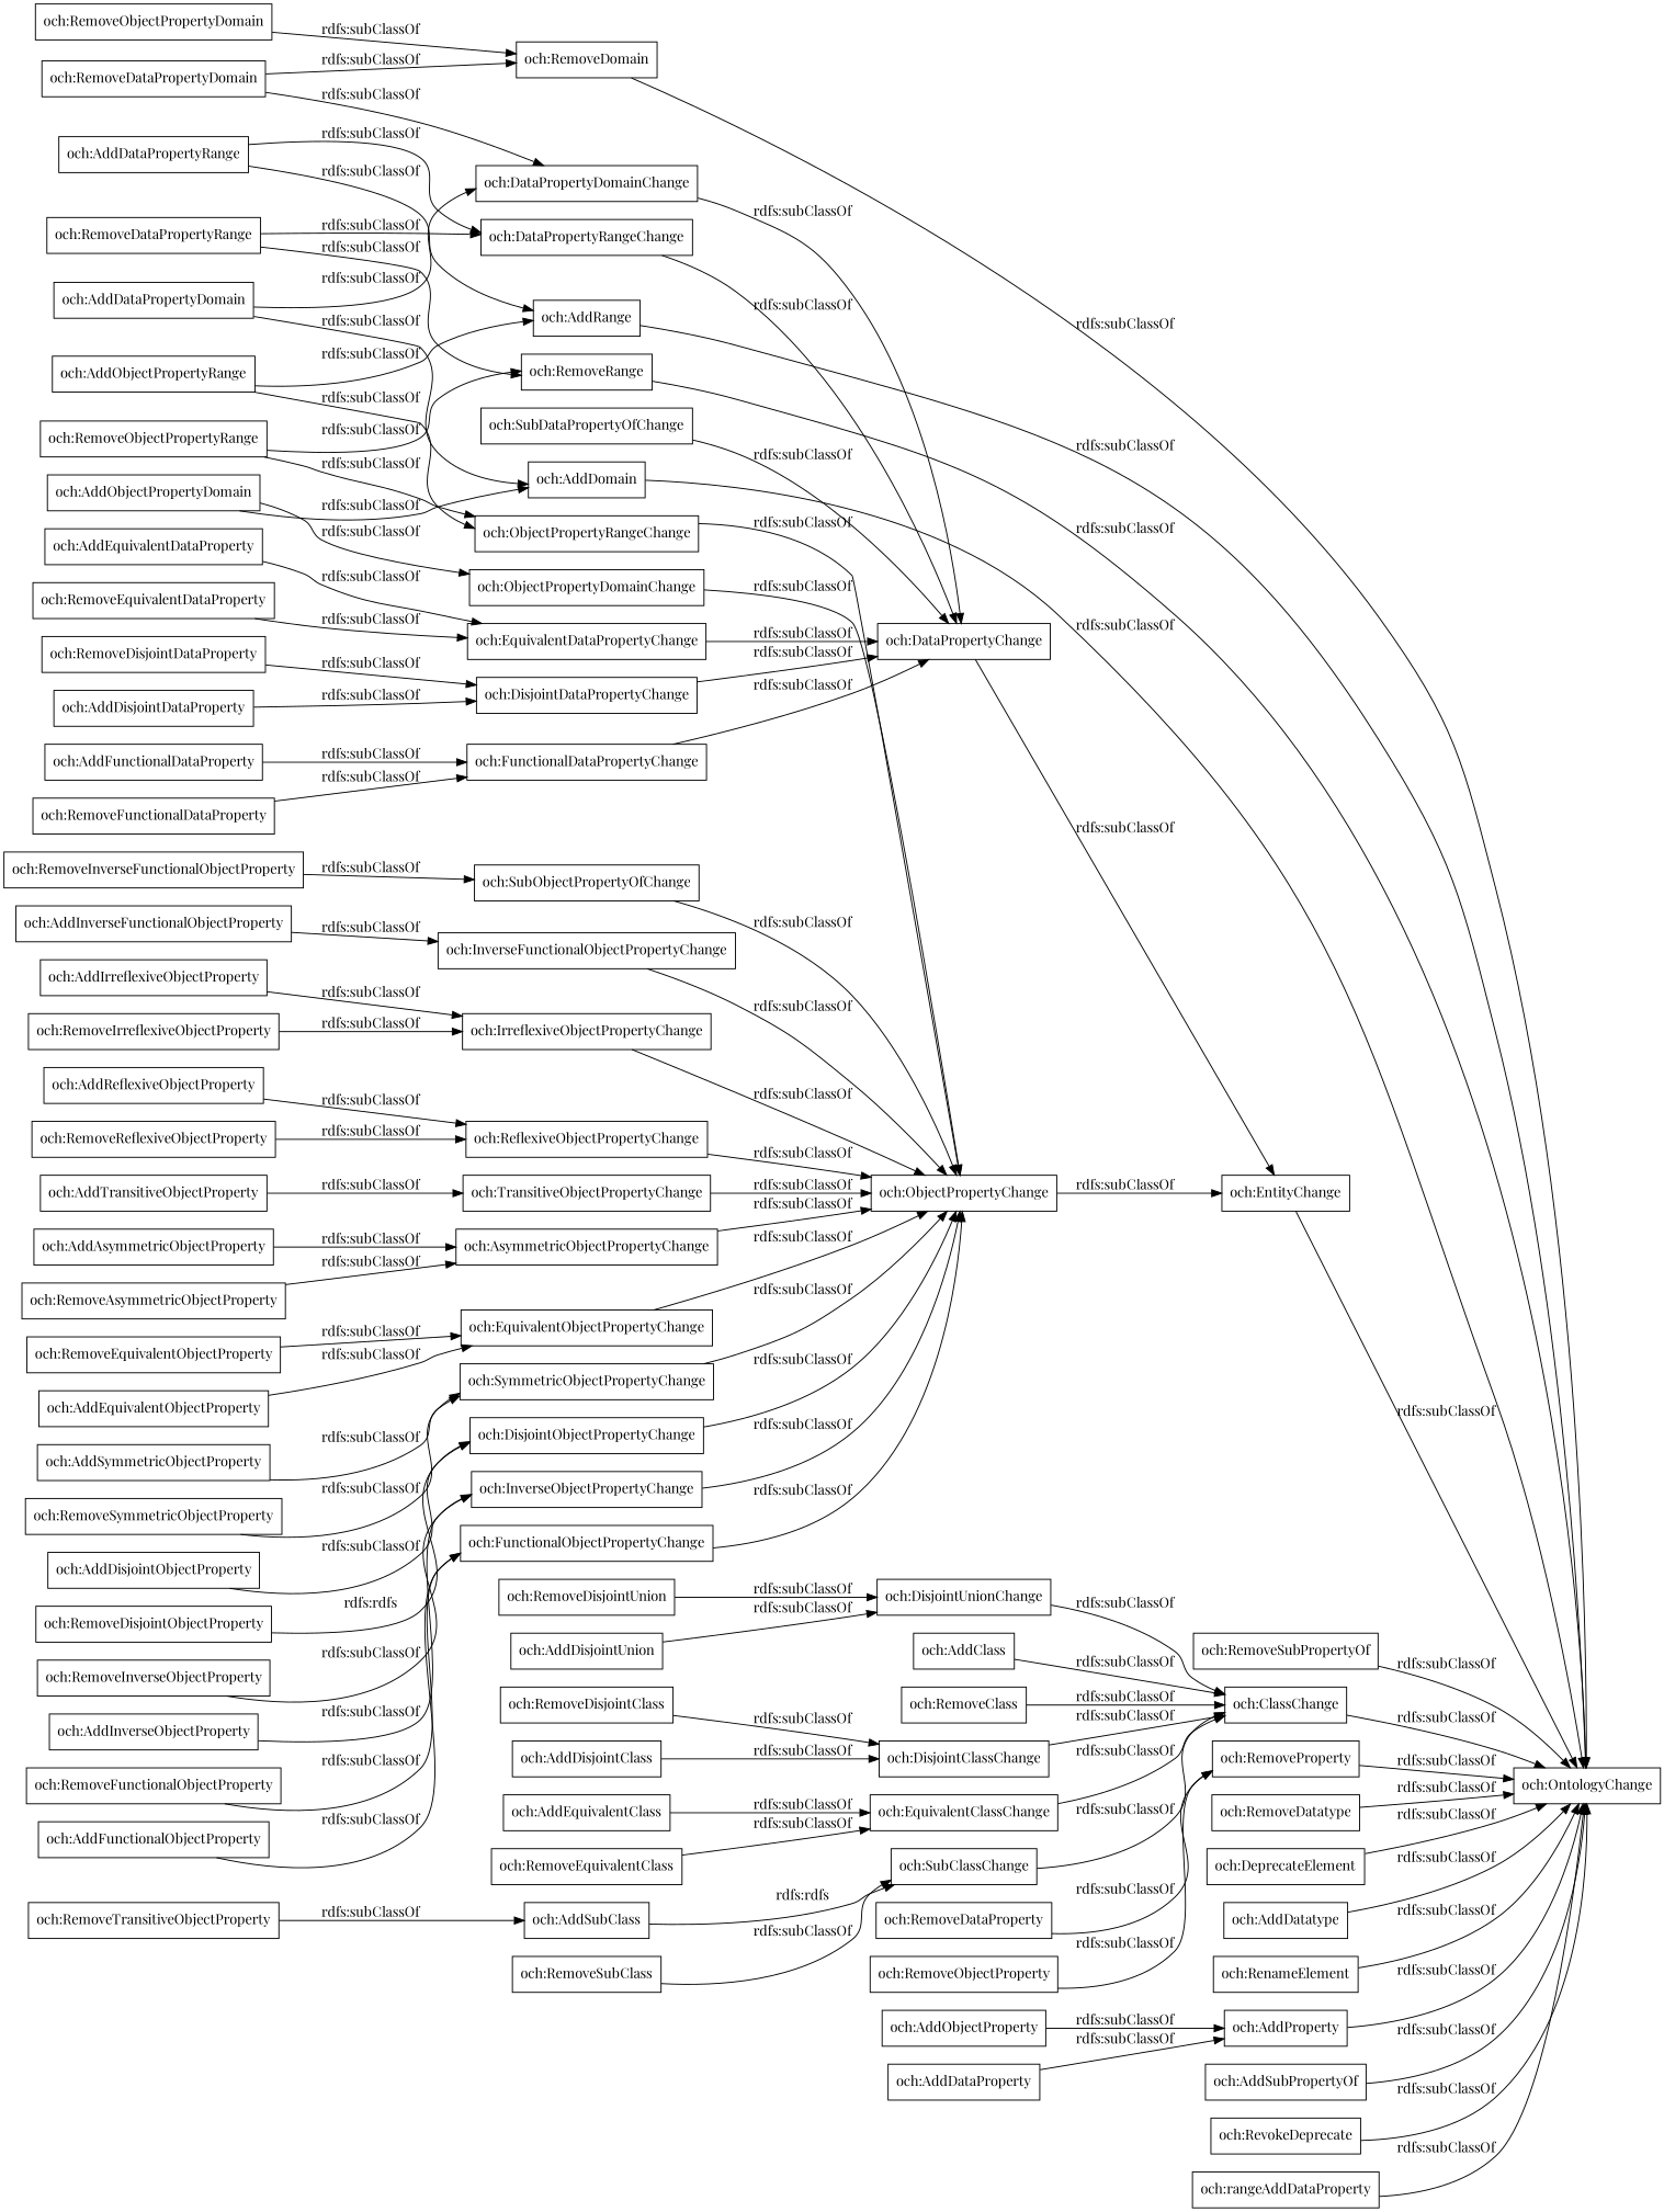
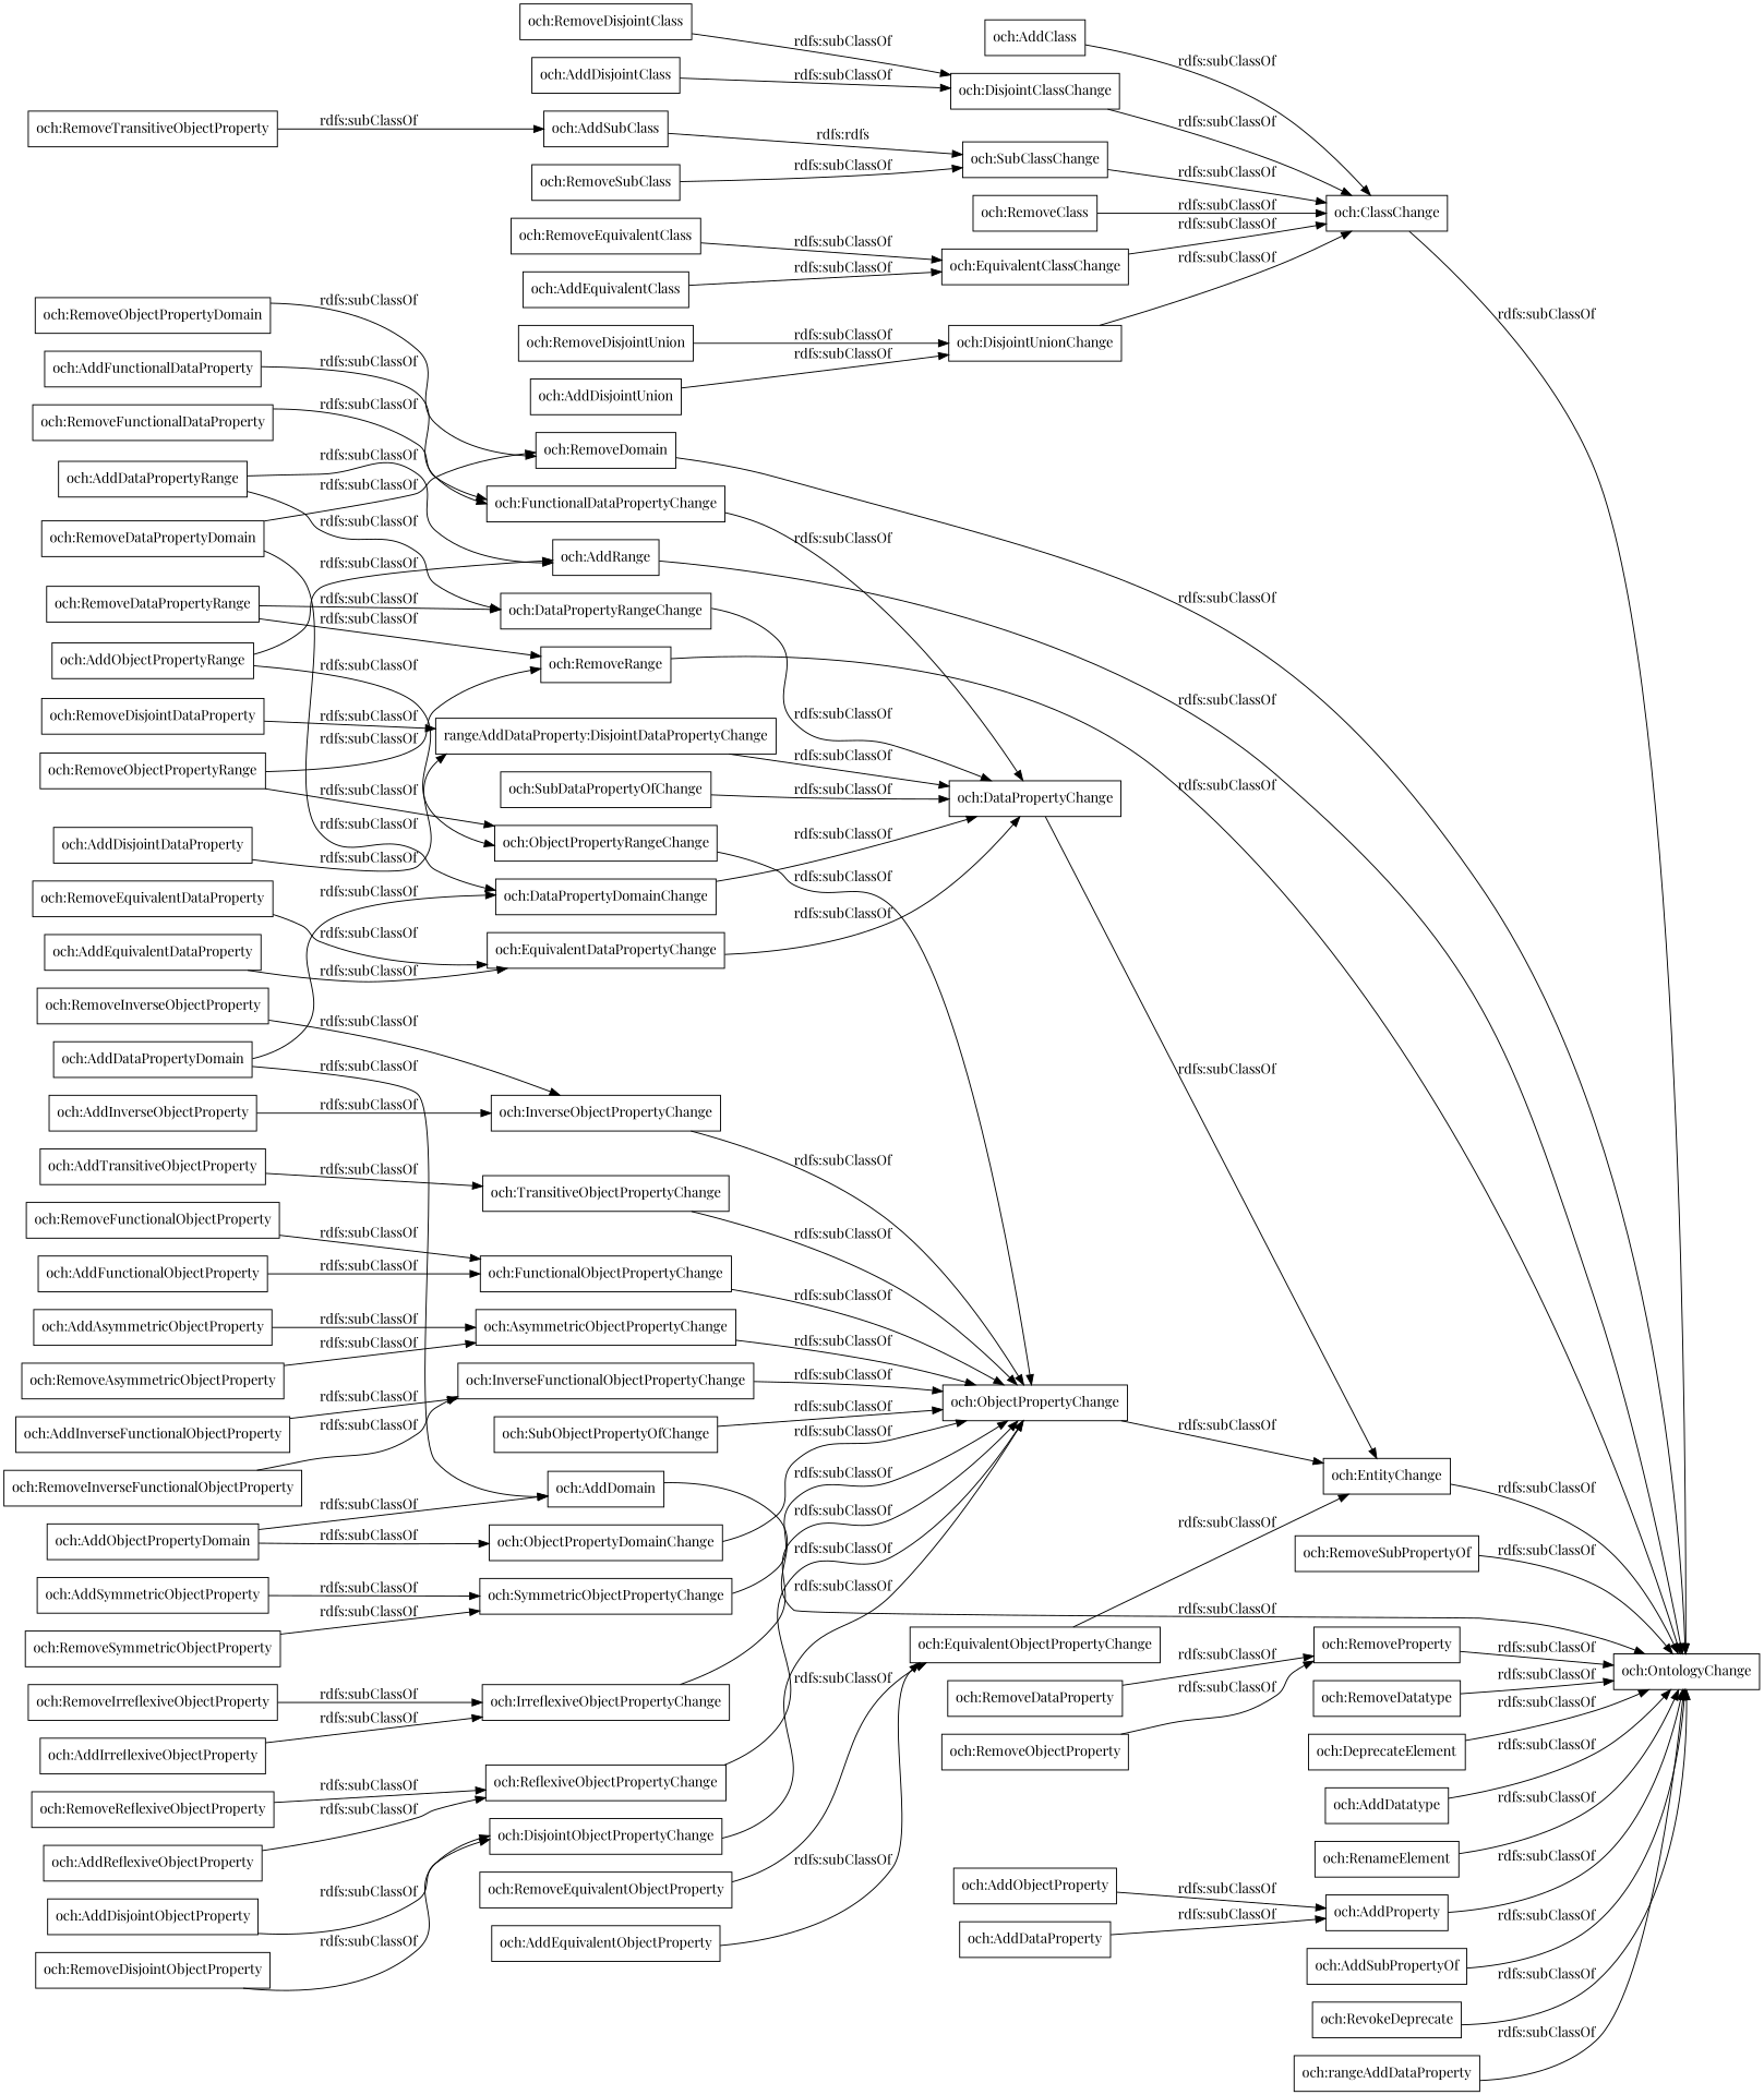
  digraph {
    fontname="Playfair Display"
    rankdir=LR
    node [color=black fontname="Playfair Display" shape=rectangle]
    edge [fontname="Playfair Display"]
    "och:TransitiveObjectPropertyChange"
    "och:ObjectPropertyChange"
    "och:EntityChange"
    "och:RemoveObjectPropertyDomain"
    "och:RemoveDomain"
    "och:OntologyChange"
    "och:ObjectPropertyDomainChange"
    "och:DataPropertyChange"
    "och:RemoveSubPropertyOf"
    "och:RemoveDisjointClass"
    "och:DisjointClassChange"
    "och:ClassChange"
    "och:RemoveDataProperty"
    "och:RemoveProperty"
    "och:AddAsymmetricObjectProperty"
    "och:AsymmetricObjectPropertyChange"
    "och:RemoveEquivalentObjectProperty"
    "och:EquivalentObjectPropertyChange"
    "och:AddTransitiveObjectProperty"
    "och:RemoveDisjointDataProperty"
-   "och:DisjointDataPropertyChange"
+   "och:DisjointDataPropertyChange" [label="rangeAddDataProperty:DisjointDataPropertyChange"]
    "och:AddSymmetricObjectProperty"
    "och:SymmetricObjectPropertyChange"
    "och:DataPropertyDomainChange"
    "och:AddEquivalentClass"
    "och:EquivalentClassChange"
    "och:FunctionalDataPropertyChange"
    "och:RemoveDataPropertyDomain"
    "och:RemoveDatatype"
    "och:AddSubClass"
    "och:SubClassChange"
    "och:DisjointObjectPropertyChange"
    "och:AddDataPropertyRange"
    "och:AddRange"
    "och:DataPropertyRangeChange"
    "och:DeprecateElement"
    "och:RemoveInverseObjectProperty"
    "och:InverseObjectPropertyChange"
    "och:RemoveFunctionalObjectProperty"
    "och:FunctionalObjectPropertyChange"
    "och:SubDataPropertyOfChange"
    "och:AddObjectPropertyDomain"
    "och:AddDomain"
    "och:RemoveDisjointUnion"
    "och:DisjointUnionChange"
    "och:AddDatatype"
    "och:SubObjectPropertyOfChange"
    "och:AddDisjointClass"
    "och:RemoveObjectPropertyRange"
    "och:RemoveRange"
    "och:ObjectPropertyRangeChange"
    "och:AddFunctionalDataProperty"
    "och:AddDisjointDataProperty"
    "och:AddInverseObjectProperty"
    "och:RemoveTransitiveObjectProperty"
    "och:RemoveDataPropertyRange"
    "och:RemoveSymmetricObjectProperty"
    "och:RemoveAsymmetricObjectProperty"
    "och:AddDisjointObjectProperty"
    "och:RenameElement"
    "och:RemoveEquivalentClass"
    "och:AddProperty"
    "och:AddInverseFunctionalObjectProperty"
    "och:InverseFunctionalObjectPropertyChange"
    "och:AddObjectProperty"
    "och:AddEquivalentDataProperty"
    "och:EquivalentDataPropertyChange"
    "och:RemoveSubClass"
    "och:AddSubPropertyOf"
    "och:AddFunctionalObjectProperty"
    "och:RemoveIrreflexiveObjectProperty"
    "och:IrreflexiveObjectPropertyChange"
    "och:AddObjectPropertyRange"
    "och:RemoveInverseFunctionalObjectProperty"
    "och:RemoveObjectProperty"
    "och:RemoveClass"
    "och:AddDataPropertyDomain"
    "och:AddEquivalentObjectProperty"
    "och:ReflexiveObjectPropertyChange"
    "och:RemoveReflexiveObjectProperty"
    "och:AddIrreflexiveObjectProperty"
    "och:AddReflexiveObjectProperty"
    "och:RemoveFunctionalDataProperty"
    "och:AddDataProperty"
    "och:RevokeDeprecate"
    "och:AddDisjointUnion"
    "och:RemoveEquivalentDataProperty"
    "och:RemoveDisjointObjectProperty"
    "och:AddClass"
    "och:rangeAddDataProperty"
    "och:TransitiveObjectPropertyChange" -> "och:ObjectPropertyChange" [label="rdfs:subClassOf"]
    "och:ObjectPropertyChange" -> "och:EntityChange" [label="rdfs:subClassOf"]
    "och:EntityChange" -> "och:OntologyChange" [label="rdfs:subClassOf"]
    "och:RemoveObjectPropertyDomain" -> "och:RemoveDomain" [label="rdfs:subClassOf"]
    "och:RemoveDomain" -> "och:OntologyChange" [label="rdfs:subClassOf"]
    "och:ObjectPropertyDomainChange" -> "och:ObjectPropertyChange" [label="rdfs:subClassOf"]
    "och:DataPropertyChange" -> "och:EntityChange" [label="rdfs:subClassOf"]
    "och:RemoveSubPropertyOf" -> "och:OntologyChange" [label="rdfs:subClassOf"]
    "och:RemoveDisjointClass" -> "och:DisjointClassChange" [label="rdfs:subClassOf"]
    "och:DisjointClassChange" -> "och:ClassChange" [label="rdfs:subClassOf"]
    "och:ClassChange" -> "och:OntologyChange" [label="rdfs:subClassOf"]
    "och:RemoveDataProperty" -> "och:RemoveProperty" [label="rdfs:subClassOf"]
    "och:RemoveProperty" -> "och:OntologyChange" [label="rdfs:subClassOf"]
    "och:AddAsymmetricObjectProperty" -> "och:AsymmetricObjectPropertyChange" [label="rdfs:subClassOf"]
    "och:AsymmetricObjectPropertyChange" -> "och:ObjectPropertyChange" [label="rdfs:subClassOf"]
    "och:RemoveEquivalentObjectProperty" -> "och:EquivalentObjectPropertyChange" [label="rdfs:subClassOf"]
-   "och:EquivalentObjectPropertyChange" -> "och:ObjectPropertyChange" [label="rdfs:subClassOf"]
+   "och:EquivalentObjectPropertyChange" -> "och:EntityChange" [label="rdfs:subClassOf"]
    "och:AddTransitiveObjectProperty" -> "och:TransitiveObjectPropertyChange" [label="rdfs:subClassOf"]
    "och:RemoveDisjointDataProperty" -> "och:DisjointDataPropertyChange" [label="rdfs:subClassOf"]
    "och:DisjointDataPropertyChange" -> "och:DataPropertyChange" [label="rdfs:subClassOf"]
    "och:AddSymmetricObjectProperty" -> "och:SymmetricObjectPropertyChange" [label="rdfs:subClassOf"]
    "och:SymmetricObjectPropertyChange" -> "och:ObjectPropertyChange" [label="rdfs:subClassOf"]
    "och:DataPropertyDomainChange" -> "och:DataPropertyChange" [label="rdfs:subClassOf"]
    "och:AddEquivalentClass" -> "och:EquivalentClassChange" [label="rdfs:subClassOf"]
    "och:EquivalentClassChange" -> "och:ClassChange" [label="rdfs:subClassOf"]
    "och:FunctionalDataPropertyChange" -> "och:DataPropertyChange" [label="rdfs:subClassOf"]
    "och:RemoveDataPropertyDomain" -> "och:RemoveDomain" [label="rdfs:subClassOf"]
    "och:RemoveDataPropertyDomain" -> "och:DataPropertyDomainChange" [label="rdfs:subClassOf"]
    "och:RemoveDatatype" -> "och:OntologyChange" [label="rdfs:subClassOf"]
    "och:AddSubClass" -> "och:SubClassChange" [label="rdfs:rdfs"]
    "och:SubClassChange" -> "och:ClassChange" [label="rdfs:subClassOf"]
    "och:DisjointObjectPropertyChange" -> "och:ObjectPropertyChange" [label="rdfs:subClassOf"]
    "och:AddDataPropertyRange" -> "och:AddRange" [label="rdfs:subClassOf"]
    "och:AddDataPropertyRange" -> "och:DataPropertyRangeChange" [label="rdfs:subClassOf"]
    "och:AddRange" -> "och:OntologyChange" [label="rdfs:subClassOf"]
    "och:DataPropertyRangeChange" -> "och:DataPropertyChange" [label="rdfs:subClassOf"]
    "och:DeprecateElement" -> "och:OntologyChange" [label="rdfs:subClassOf"]
    "och:RemoveInverseObjectProperty" -> "och:InverseObjectPropertyChange" [label="rdfs:subClassOf"]
    "och:InverseObjectPropertyChange" -> "och:ObjectPropertyChange" [label="rdfs:subClassOf"]
    "och:RemoveFunctionalObjectProperty" -> "och:FunctionalObjectPropertyChange" [label="rdfs:subClassOf"]
    "och:FunctionalObjectPropertyChange" -> "och:ObjectPropertyChange" [label="rdfs:subClassOf"]
    "och:SubDataPropertyOfChange" -> "och:DataPropertyChange" [label="rdfs:subClassOf"]
    "och:AddObjectPropertyDomain" -> "och:ObjectPropertyDomainChange" [label="rdfs:subClassOf"]
    "och:AddObjectPropertyDomain" -> "och:AddDomain" [label="rdfs:subClassOf"]
    "och:AddDomain" -> "och:OntologyChange" [label="rdfs:subClassOf"]
    "och:RemoveDisjointUnion" -> "och:DisjointUnionChange" [label="rdfs:subClassOf"]
    "och:DisjointUnionChange" -> "och:ClassChange" [label="rdfs:subClassOf"]
    "och:AddDatatype" -> "och:OntologyChange" [label="rdfs:subClassOf"]
    "och:SubObjectPropertyOfChange" -> "och:ObjectPropertyChange" [label="rdfs:subClassOf"]
    "och:AddDisjointClass" -> "och:DisjointClassChange" [label="rdfs:subClassOf"]
    "och:RemoveObjectPropertyRange" -> "och:RemoveRange" [label="rdfs:subClassOf"]
    "och:RemoveObjectPropertyRange" -> "och:ObjectPropertyRangeChange" [label="rdfs:subClassOf"]
    "och:RemoveRange" -> "och:OntologyChange" [label="rdfs:subClassOf"]
    "och:ObjectPropertyRangeChange" -> "och:ObjectPropertyChange" [label="rdfs:subClassOf"]
    "och:AddFunctionalDataProperty" -> "och:FunctionalDataPropertyChange" [label="rdfs:subClassOf"]
    "och:AddDisjointDataProperty" -> "och:DisjointDataPropertyChange" [label="rdfs:subClassOf"]
    "och:AddInverseObjectProperty" -> "och:InverseObjectPropertyChange" [label="rdfs:subClassOf"]
    "och:RemoveTransitiveObjectProperty" -> "och:AddSubClass" [label="rdfs:subClassOf"]
    "och:RemoveDataPropertyRange" -> "och:DataPropertyRangeChange" [label="rdfs:subClassOf"]
    "och:RemoveDataPropertyRange" -> "och:RemoveRange" [label="rdfs:subClassOf"]
    "och:RemoveSymmetricObjectProperty" -> "och:SymmetricObjectPropertyChange" [label="rdfs:subClassOf"]
    "och:RemoveAsymmetricObjectProperty" -> "och:AsymmetricObjectPropertyChange" [label="rdfs:subClassOf"]
    "och:AddDisjointObjectProperty" -> "och:DisjointObjectPropertyChange" [label="rdfs:subClassOf"]
    "och:RenameElement" -> "och:OntologyChange" [label="rdfs:subClassOf"]
    "och:RemoveEquivalentClass" -> "och:EquivalentClassChange" [label="rdfs:subClassOf"]
    "och:AddProperty" -> "och:OntologyChange" [label="rdfs:subClassOf"]
    "och:AddInverseFunctionalObjectProperty" -> "och:InverseFunctionalObjectPropertyChange" [label="rdfs:subClassOf"]
    "och:InverseFunctionalObjectPropertyChange" -> "och:ObjectPropertyChange" [label="rdfs:subClassOf"]
    "och:AddObjectProperty" -> "och:AddProperty" [label="rdfs:subClassOf"]
    "och:AddEquivalentDataProperty" -> "och:EquivalentDataPropertyChange" [label="rdfs:subClassOf"]
    "och:EquivalentDataPropertyChange" -> "och:DataPropertyChange" [label="rdfs:subClassOf"]
    "och:RemoveSubClass" -> "och:SubClassChange" [label="rdfs:subClassOf"]
    "och:AddSubPropertyOf" -> "och:OntologyChange" [label="rdfs:subClassOf"]
    "och:AddFunctionalObjectProperty" -> "och:FunctionalObjectPropertyChange" [label="rdfs:subClassOf"]
    "och:RemoveIrreflexiveObjectProperty" -> "och:IrreflexiveObjectPropertyChange" [label="rdfs:subClassOf"]
    "och:IrreflexiveObjectPropertyChange" -> "och:ObjectPropertyChange" [label="rdfs:subClassOf"]
    "och:AddObjectPropertyRange" -> "och:AddRange" [label="rdfs:subClassOf"]
    "och:AddObjectPropertyRange" -> "och:ObjectPropertyRangeChange" [label="rdfs:subClassOf"]
-   "och:RemoveInverseFunctionalObjectProperty" -> "och:SubObjectPropertyOfChange" [label="rdfs:subClassOf"]
+   "och:RemoveInverseFunctionalObjectProperty" -> "och:InverseFunctionalObjectPropertyChange" [label="rdfs:subClassOf"]
    "och:RemoveObjectProperty" -> "och:RemoveProperty" [label="rdfs:subClassOf"]
    "och:RemoveClass" -> "och:ClassChange" [label="rdfs:subClassOf"]
    "och:AddDataPropertyDomain" -> "och:DataPropertyDomainChange" [label="rdfs:subClassOf"]
    "och:AddDataPropertyDomain" -> "och:AddDomain" [label="rdfs:subClassOf"]
    "och:AddEquivalentObjectProperty" -> "och:EquivalentObjectPropertyChange" [label="rdfs:subClassOf"]
    "och:ReflexiveObjectPropertyChange" -> "och:ObjectPropertyChange" [label="rdfs:subClassOf"]
    "och:RemoveReflexiveObjectProperty" -> "och:ReflexiveObjectPropertyChange" [label="rdfs:subClassOf"]
    "och:AddIrreflexiveObjectProperty" -> "och:IrreflexiveObjectPropertyChange" [label="rdfs:subClassOf"]
    "och:AddReflexiveObjectProperty" -> "och:ReflexiveObjectPropertyChange" [label="rdfs:subClassOf"]
    "och:RemoveFunctionalDataProperty" -> "och:FunctionalDataPropertyChange" [label="rdfs:subClassOf"]
    "och:AddDataProperty" -> "och:AddProperty" [label="rdfs:subClassOf"]
    "och:RevokeDeprecate" -> "och:OntologyChange" [label="rdfs:subClassOf"]
    "och:AddDisjointUnion" -> "och:DisjointUnionChange" [label="rdfs:subClassOf"]
    "och:RemoveEquivalentDataProperty" -> "och:EquivalentDataPropertyChange" [label="rdfs:subClassOf"]
-   "och:RemoveDisjointObjectProperty" -> "och:DisjointObjectPropertyChange" [label="rdfs:rdfs"]
+   "och:RemoveDisjointObjectProperty" -> "och:DisjointObjectPropertyChange" [label="rdfs:subClassOf"]
    "och:AddClass" -> "och:ClassChange" [label="rdfs:subClassOf"]
    "och:rangeAddDataProperty" -> "och:OntologyChange" [label="rdfs:subClassOf"]
  }
